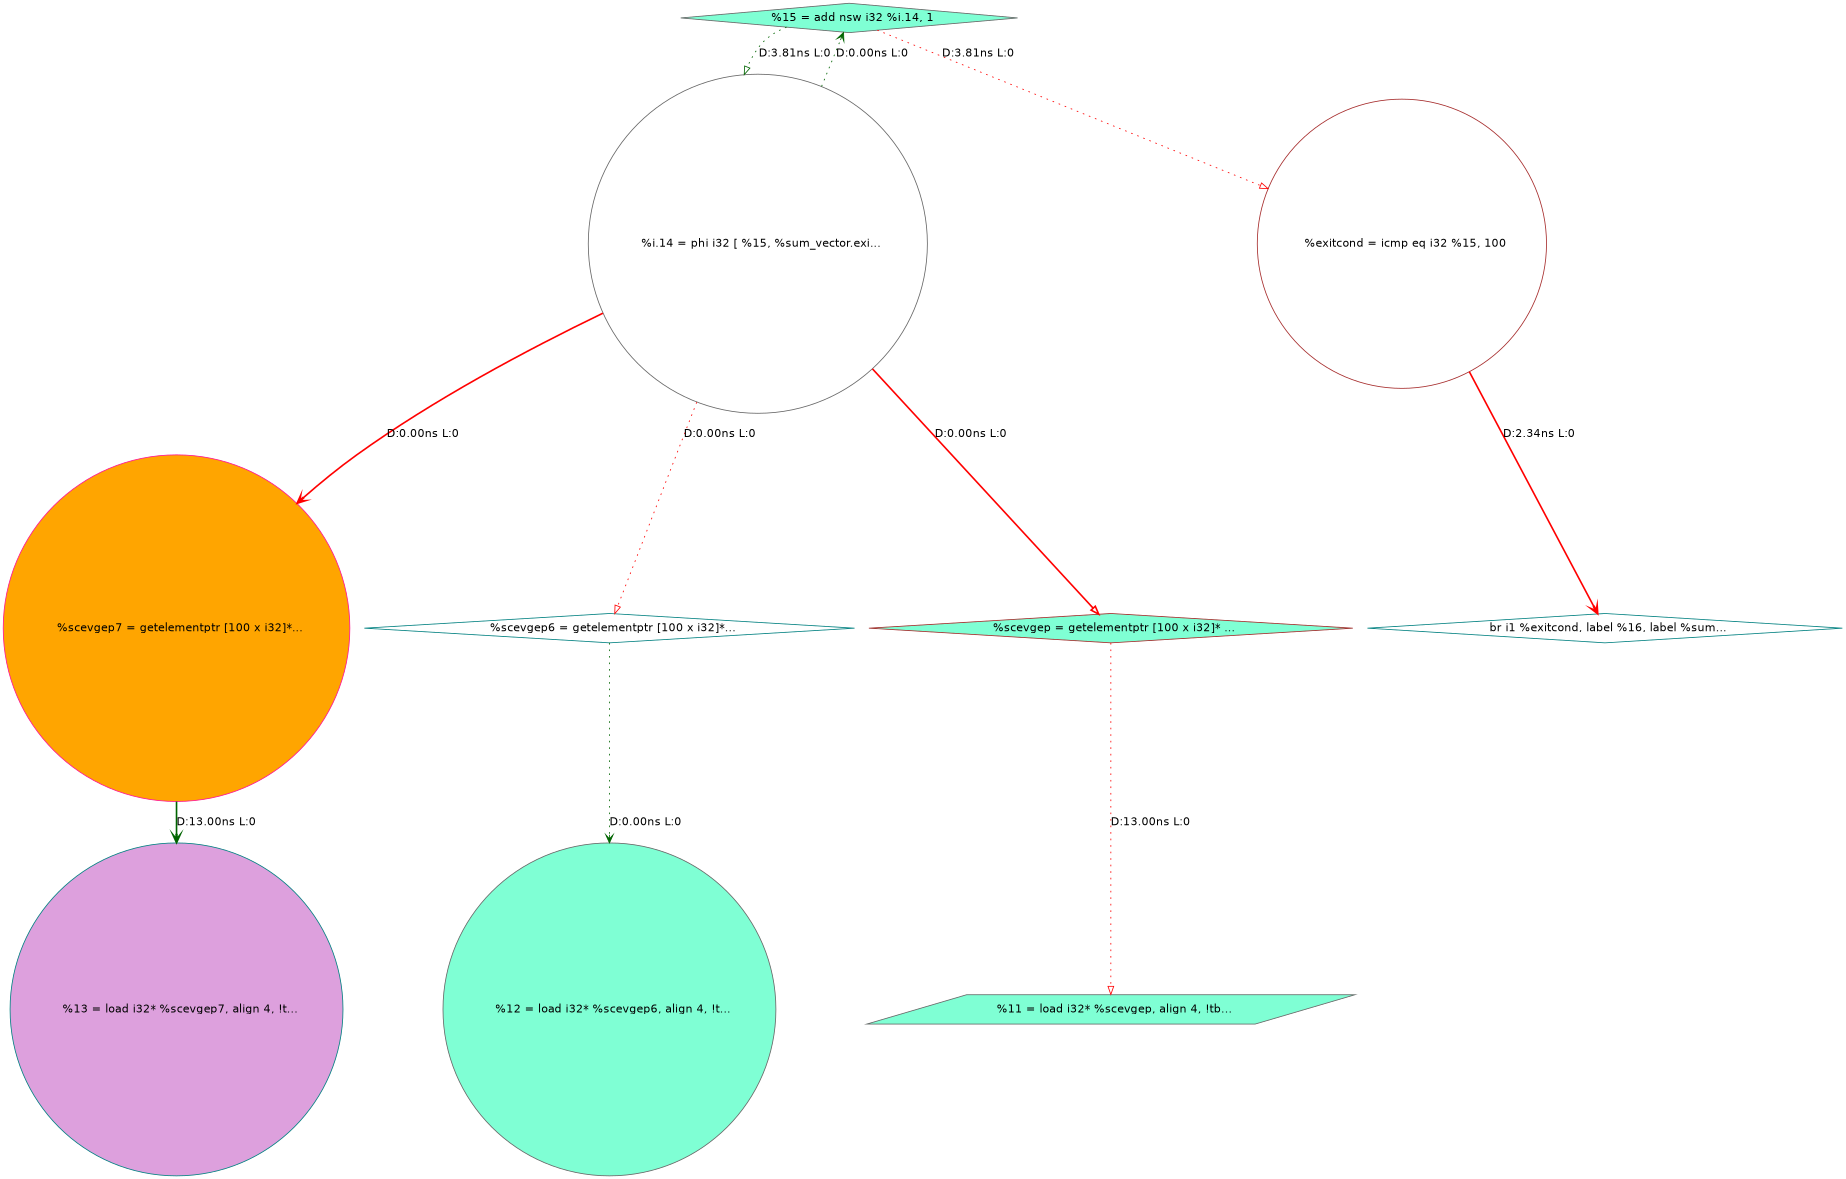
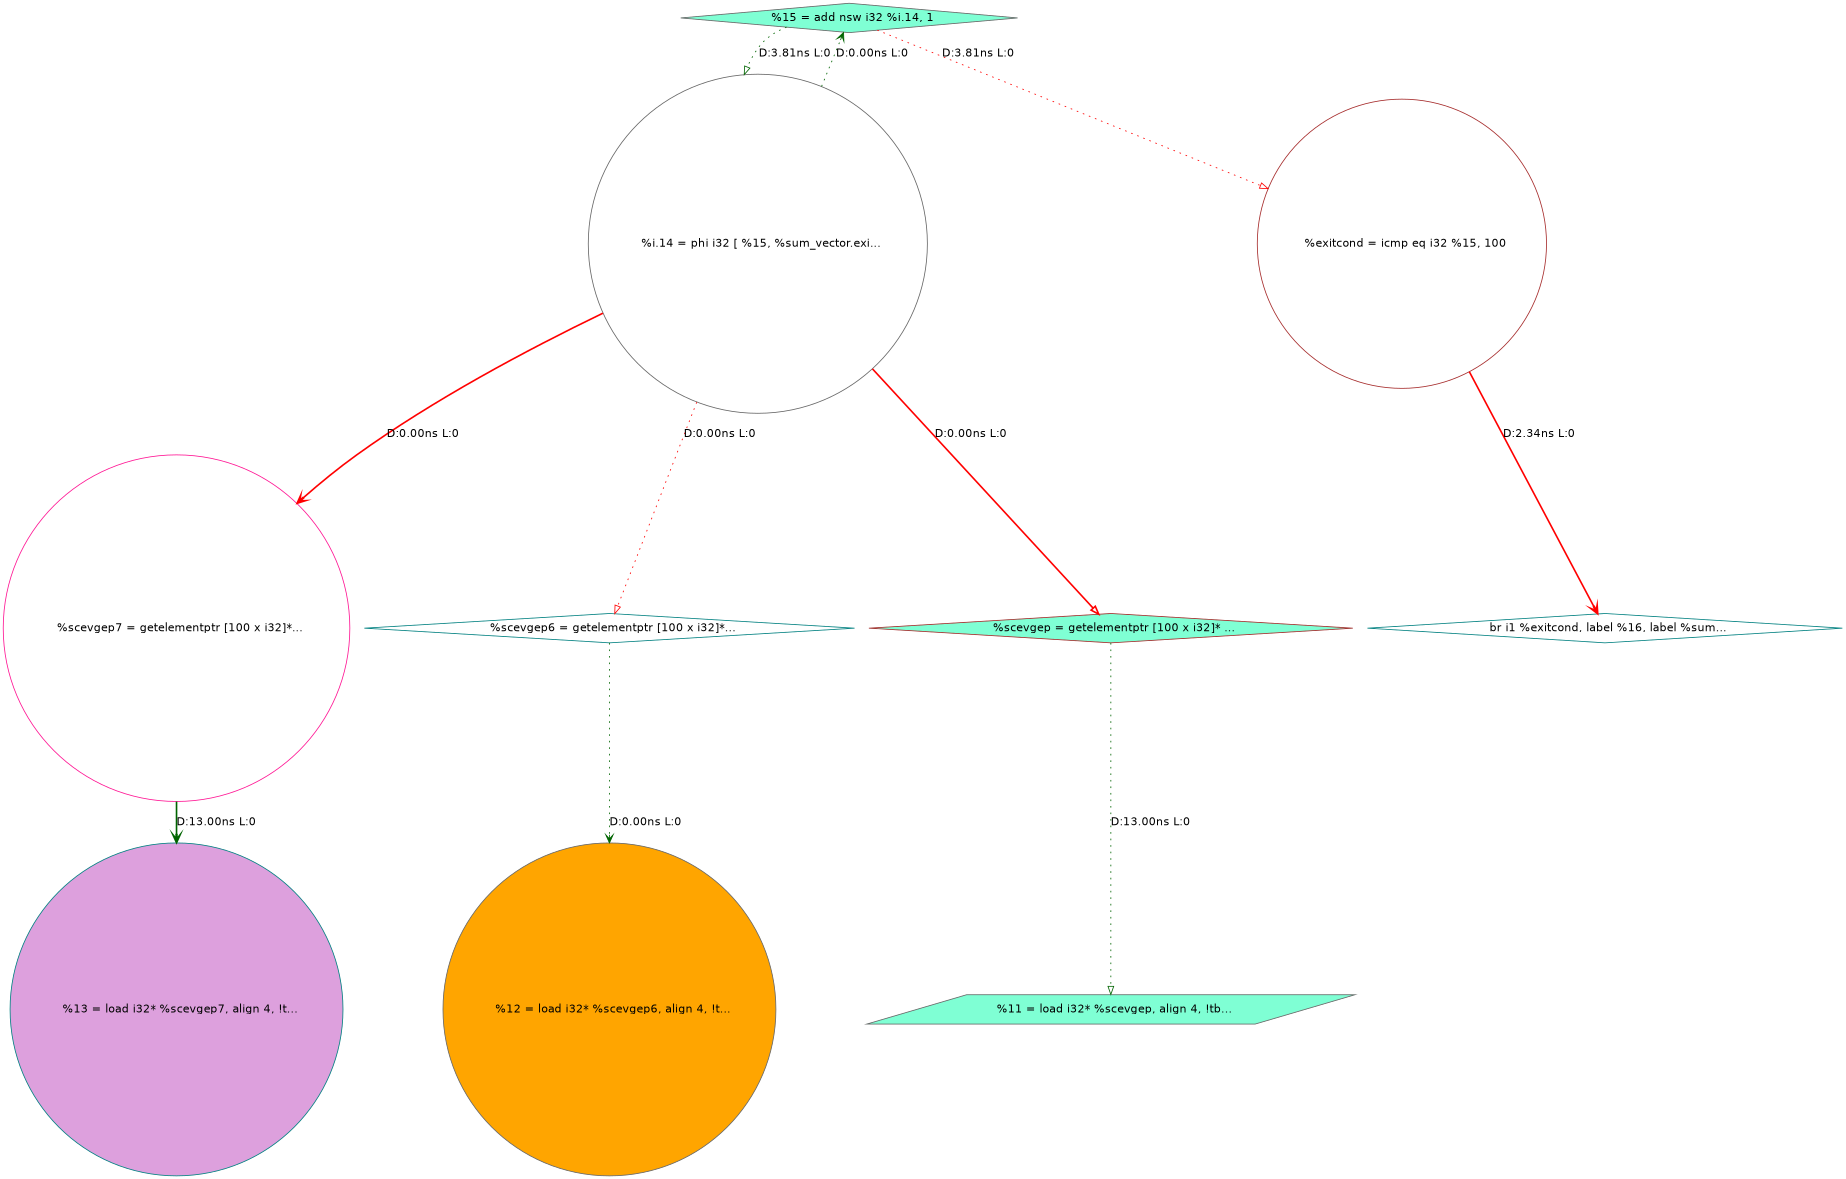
  digraph {
    fontname="DejaVu Sans"
    node [color=gray40 fillcolor=white fontname="DejaVu Sans" shape=circle style=filled]
    edge [arrowhead=onormal color=red fontname="DejaVu Sans" style=dotted]
    n1 [fillcolor=aquamarine label="  %15 = add nsw i32 %i.14, 1" shape=diamond]
    n2 [label="  %i.14 = phi i32 [ %15, %sum_vector.exi..."]
    n3 [color=brown label="  %exitcond = icmp eq i32 %15, 100"]
-   n4 [color=deeppink fillcolor=orange label="  %scevgep7 = getelementptr [100 x i32]*..."]
+   n4 [color=deeppink label="  %scevgep7 = getelementptr [100 x i32]*..."]
    n5 [color=teal label="  %scevgep6 = getelementptr [100 x i32]*..." shape=diamond]
    n6 [color=brown fillcolor=aquamarine label="  %scevgep = getelementptr [100 x i32]* ..." shape=diamond]
    n7 [color=teal label="  br i1 %exitcond, label %16, label %sum..." shape=diamond]
    n8 [color=teal fillcolor=plum label="  %13 = load i32* %scevgep7, align 4, !t..."]
-   n9 [fillcolor=aquamarine label="  %12 = load i32* %scevgep6, align 4, !t..."]
+   n9 [fillcolor=orange label="  %12 = load i32* %scevgep6, align 4, !t..."]
    n10 [fillcolor=aquamarine label="  %11 = load i32* %scevgep, align 4, !tb..." shape=parallelogram]
    n1 -> n2 [color=darkgreen label="D:3.81ns L:0"]
    n1 -> n3 [label="D:3.81ns L:0"]
    n2 -> n1 [arrowhead=vee color=darkgreen label="D:0.00ns L:0"]
    n2 -> n4 [arrowhead=vee label="D:0.00ns L:0" style=bold]
    n2 -> n5 [label="D:0.00ns L:0"]
    n2 -> n6 [label="D:0.00ns L:0" style=bold]
    n3 -> n7 [arrowhead=vee label="D:2.34ns L:0" style=bold]
    n4 -> n8 [arrowhead=vee color=darkgreen label="D:13.00ns L:0" style=bold]
    n5 -> n9 [arrowhead=vee color=darkgreen label="D:0.00ns L:0"]
-   n6 -> n10 [label="D:13.00ns L:0"]
+   n6 -> n10 [color=darkgreen label="D:13.00ns L:0"]
  }
